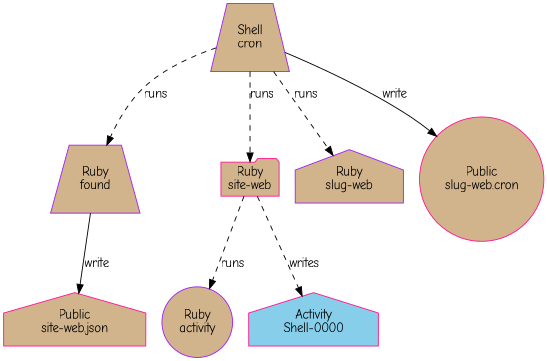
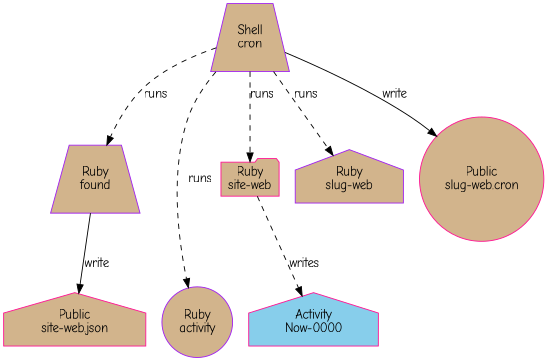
  digraph {
    fontname="Comic Neue"
    node [color=purple fillcolor=tan fontname="Comic Neue" shape=house style=filled]
    edge [fontname="Comic Neue" style=dashed]
    n1 [label="Shell\ncron" shape=trapezium]
    n2 [label="Ruby\nfound" shape=trapezium]
    n3 [label="Ruby\nactivity" shape=circle]
    n4 [color=deeppink label="Ruby\nsite-web" shape=folder]
    n5 [label="Ruby\nslug-web"]
    n6 [color=deeppink label="Public\nslug-web.cron" shape=circle]
-   n7 [color=deeppink fillcolor=skyblue label="Activity\nShell-0000"]
+   n7 [color=deeppink fillcolor=skyblue label="Activity\nNow-0000"]
    n8 [color=deeppink label="Public\nsite-web.json"]
    n1 -> n2 [label=runs]
-   n4 -> n3 [label=runs]
+   n1 -> n3 [label=runs]
    n1 -> n4 [label=runs]
    n1 -> n5 [label=runs]
    n1 -> n6 [label=write style=solid]
    n2 -> n8 [label=write style=solid]
    n4 -> n7 [label=writes]
  }
